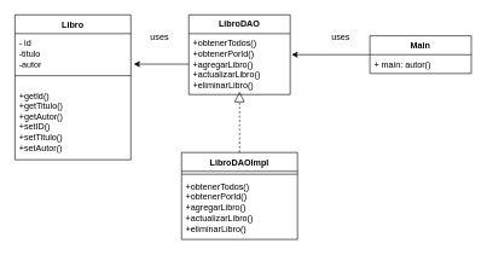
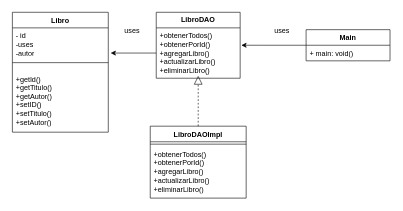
  <mxCell id="0" />
  <mxCell id="1" parent="0" />
  <mxCell id="2" value="&lt;b&gt;Main&lt;/b&gt;" style="swimlane;fontStyle=0;childLayout=stackLayout;horizontal=1;startSize=26;fillColor=none;horizontalStack=0;resizeParent=1;resizeParentMax=0;resizeLast=0;collapsible=1;marginBottom=0;whiteSpace=wrap;html=1;" vertex="1" parent="1"><mxGeometry x="510" y="49" width="140" height="52" as="geometry" /></mxCell>
- <mxCell id="3" value="+ main: autor()" style="text;strokeColor=none;fillColor=none;align=left;verticalAlign=top;spacingLeft=4;spacingRight=4;overflow=hidden;rotatable=0;points=[[0,0.5],[1,0.5]];portConstraint=eastwest;whiteSpace=wrap;html=1;" vertex="1" parent="2"><mxGeometry y="26" width="140" height="26" as="geometry" /></mxCell>
+ <mxCell id="3" value="+ main: void()" style="text;strokeColor=none;fillColor=none;align=left;verticalAlign=top;spacingLeft=4;spacingRight=4;overflow=hidden;rotatable=0;points=[[0,0.5],[1,0.5]];portConstraint=eastwest;whiteSpace=wrap;html=1;" vertex="1" parent="2"><mxGeometry y="26" width="140" height="26" as="geometry" /></mxCell>
  <mxCell id="4" value="Libro" style="swimlane;fontStyle=1;align=center;verticalAlign=top;childLayout=stackLayout;horizontal=1;startSize=26;horizontalStack=0;resizeParent=1;resizeParentMax=0;resizeLast=0;collapsible=1;marginBottom=0;whiteSpace=wrap;html=1;" vertex="1" parent="1"><mxGeometry x="20" y="20" width="160" height="200" as="geometry" /></mxCell>
- <mxCell id="5" value="- id&lt;br&gt;-titulo&lt;br&gt;-autor" style="text;strokeColor=none;fillColor=none;align=left;verticalAlign=top;spacingLeft=4;spacingRight=4;overflow=hidden;rotatable=0;points=[[0,0.5],[1,0.5]];portConstraint=eastwest;whiteSpace=wrap;html=1;" vertex="1" parent="4"><mxGeometry y="26" width="160" height="44" as="geometry" /></mxCell>
+ <mxCell id="5" value="- id&lt;br&gt;-uses&lt;br&gt;-autor" style="text;strokeColor=none;fillColor=none;align=left;verticalAlign=top;spacingLeft=4;spacingRight=4;overflow=hidden;rotatable=0;points=[[0,0.5],[1,0.5]];portConstraint=eastwest;whiteSpace=wrap;html=1;" vertex="1" parent="4"><mxGeometry y="26" width="160" height="44" as="geometry" /></mxCell>
  <mxCell id="6" value="" style="line;strokeWidth=1;fillColor=none;align=left;verticalAlign=middle;spacingTop=-1;spacingLeft=3;spacingRight=3;rotatable=0;labelPosition=right;points=[];portConstraint=eastwest;strokeColor=inherit;" vertex="1" parent="4"><mxGeometry y="70" width="160" height="28" as="geometry" /></mxCell>
  <mxCell id="7" value="+getId()&lt;br&gt;+getTitulo()&lt;br&gt;+getAutor()&lt;br&gt;+setID()&lt;br&gt;+setTitulo()&lt;br&gt;+setAutor()" style="text;strokeColor=none;fillColor=none;align=left;verticalAlign=top;spacingLeft=4;spacingRight=4;overflow=hidden;rotatable=0;points=[[0,0.5],[1,0.5]];portConstraint=eastwest;whiteSpace=wrap;html=1;" vertex="1" parent="4"><mxGeometry y="98" width="160" height="102" as="geometry" /></mxCell>
  <mxCell id="8" value="LibroDAOImpl" style="swimlane;fontStyle=1;align=center;verticalAlign=top;childLayout=stackLayout;horizontal=1;startSize=26;horizontalStack=0;resizeParent=1;resizeParentMax=0;resizeLast=0;collapsible=1;marginBottom=0;whiteSpace=wrap;html=1;" vertex="1" parent="1"><mxGeometry x="250" y="210" width="160" height="120" as="geometry" /></mxCell>
  <mxCell id="9" value="" style="line;strokeWidth=1;fillColor=none;align=left;verticalAlign=middle;spacingTop=-1;spacingLeft=3;spacingRight=3;rotatable=0;labelPosition=right;points=[];portConstraint=eastwest;strokeColor=inherit;" vertex="1" parent="8"><mxGeometry y="26" width="160" height="8" as="geometry" /></mxCell>
  <mxCell id="10" value="&lt;div&gt;+obtenerTodos()&lt;/div&gt;&lt;div&gt;+obtenerPorId()&lt;/div&gt;&lt;div&gt;+agregarLibro()&lt;/div&gt;&lt;div&gt;+actualizarLibro()&lt;/div&gt;&lt;div&gt;+eliminarLibro()&lt;/div&gt;" style="text;strokeColor=none;fillColor=none;align=left;verticalAlign=top;spacingLeft=4;spacingRight=4;overflow=hidden;rotatable=0;points=[[0,0.5],[1,0.5]];portConstraint=eastwest;whiteSpace=wrap;html=1;" vertex="1" parent="8"><mxGeometry y="34" width="160" height="86" as="geometry" /></mxCell>
  <mxCell id="11" value="" style="endArrow=block;dashed=1;endFill=0;endSize=12;html=1;rounded=0;exitX=0.5;exitY=0;exitDx=0;exitDy=0;entryX=0.5;entryY=1;entryDx=0;entryDy=0;entryPerimeter=0;" edge="1" parent="1" source="8"><mxGeometry width="160" relative="1" as="geometry"><mxPoint x="260" y="170" as="sourcePoint" /><mxPoint x="330" y="126" as="targetPoint" /></mxGeometry></mxCell>
  <mxCell id="12" value="uses" style="text;html=1;strokeColor=none;fillColor=none;align=center;verticalAlign=middle;whiteSpace=wrap;rounded=0;" vertex="1" parent="1"><mxGeometry x="190" y="36" width="60" height="30" as="geometry" /></mxCell>
  <mxCell id="13" value="uses" style="text;html=1;strokeColor=none;fillColor=none;align=center;verticalAlign=middle;whiteSpace=wrap;rounded=0;" vertex="1" parent="1"><mxGeometry x="440" y="36" width="60" height="30" as="geometry" /></mxCell>
  <mxCell id="14" value="&lt;b&gt;LibroDAO&lt;/b&gt;" style="swimlane;fontStyle=0;childLayout=stackLayout;horizontal=1;startSize=26;fillColor=none;horizontalStack=0;resizeParent=1;resizeParentMax=0;resizeLast=0;collapsible=1;marginBottom=0;whiteSpace=wrap;html=1;" vertex="1" parent="1"><mxGeometry x="260" y="20" width="140" height="110" as="geometry" /></mxCell>
  <mxCell id="15" value="&lt;div&gt;+obtenerTodos()&lt;/div&gt;&lt;div&gt;+obtenerPorId()&lt;/div&gt;&lt;div&gt;+agregarLibro()&lt;/div&gt;&lt;div&gt;+actualizarLibro()&lt;/div&gt;&lt;div&gt;+eliminarLibro()&lt;/div&gt;" style="text;strokeColor=none;fillColor=none;align=left;verticalAlign=top;spacingLeft=4;spacingRight=4;overflow=hidden;rotatable=0;points=[[0,0.5],[1,0.5]];portConstraint=eastwest;whiteSpace=wrap;html=1;" vertex="1" parent="14"><mxGeometry y="26" width="140" height="84" as="geometry" /></mxCell>
  <mxCell id="16" style="edgeStyle=orthogonalEdgeStyle;rounded=0;orthogonalLoop=1;jettySize=auto;html=1;exitX=0;exitY=0.5;exitDx=0;exitDy=0;entryX=1.014;entryY=0.345;entryDx=0;entryDy=0;entryPerimeter=0;" edge="1" parent="1" source="2" target="15"><mxGeometry relative="1" as="geometry" /></mxCell>
  <mxCell id="17" style="edgeStyle=orthogonalEdgeStyle;rounded=0;orthogonalLoop=1;jettySize=auto;html=1;exitX=0;exitY=0.5;exitDx=0;exitDy=0;entryX=1.025;entryY=0.955;entryDx=0;entryDy=0;entryPerimeter=0;" edge="1" parent="1" source="15" target="5"><mxGeometry relative="1" as="geometry" /></mxCell>
